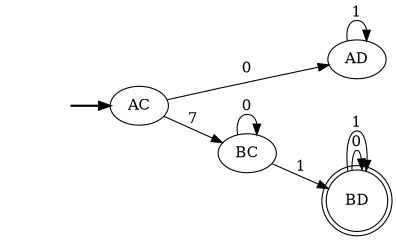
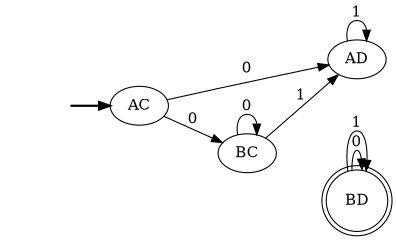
  digraph {
    rankdir=LR
    fake [style=invisible]
    AC [root=true]
    AD
    BC
    BD [shape=doublecircle]
    fake -> AC [style=bold]
    AC -> AD [label=0]
-   AC -> BC [label=7]
+   AC -> BC [label=0]
    AD -> AD [label=1]
    BC -> BC [label=0]
-   BC -> BD [label=1]
+   BC -> AD [label=1]
    BD -> BD [label=0]
    BD -> BD [label=1]
  }
